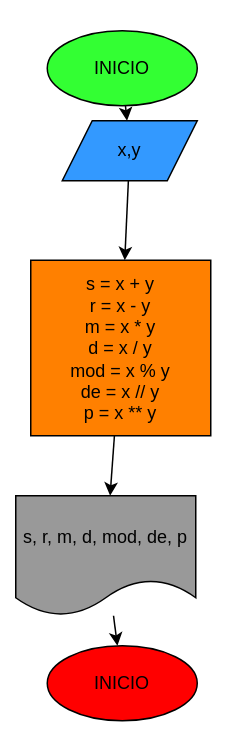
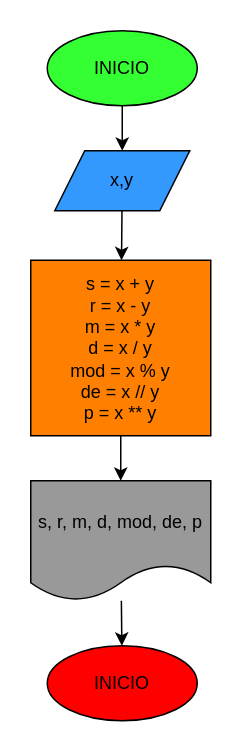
  <mxCell id="0" />
  <mxCell id="1" parent="0" />
  <mxCell id="2" value="" style="edgeStyle=none;html=1;" edge="1" parent="1" source="3" target="5"><mxGeometry relative="1" as="geometry" /></mxCell>
  <mxCell id="3" value="INICIO" style="ellipse;whiteSpace=wrap;html=1;fillColor=#33FF33;" vertex="1" parent="1"><mxGeometry x="31" y="20" width="100" height="50" as="geometry" /></mxCell>
  <mxCell id="4" value="" style="edgeStyle=none;html=1;" edge="1" parent="1" source="5" target="7"><mxGeometry relative="1" as="geometry" /></mxCell>
- <mxCell id="5" value="x,y" style="shape=parallelogram;perimeter=parallelogramPerimeter;whiteSpace=wrap;html=1;fixedSize=1;fillColor=#3399FF;" vertex="1" parent="1"><mxGeometry x="41" y="80" width="90" height="40" as="geometry" /></mxCell>
+ <mxCell id="5" value="x,y" style="shape=parallelogram;perimeter=parallelogramPerimeter;whiteSpace=wrap;html=1;fixedSize=1;fillColor=#3399FF;" vertex="1" parent="1"><mxGeometry x="36" y="100" width="90" height="40" as="geometry" /></mxCell>
  <mxCell id="6" value="" style="edgeStyle=none;html=1;" edge="1" parent="1" source="7" target="9"><mxGeometry relative="1" as="geometry" /></mxCell>
  <mxCell id="7" value="s = x + y&lt;br&gt;r = x - y&lt;br&gt;m = x * y&lt;br&gt;d = x / y&lt;br&gt;mod = x % y&lt;br&gt;de = x // y&lt;br&gt;p = x ** y" style="whiteSpace=wrap;html=1;fillColor=#FF8000;" vertex="1" parent="1"><mxGeometry x="20" y="173" width="120" height="117" as="geometry" /></mxCell>
  <mxCell id="8" style="edgeStyle=none;html=1;" edge="1" parent="1" source="9" target="10"><mxGeometry relative="1" as="geometry" /></mxCell>
- <mxCell id="9" value="s, r, m, d, mod, de, p" style="shape=document;whiteSpace=wrap;html=1;boundedLbl=1;fillColor=#999999;" vertex="1" parent="1"><mxGeometry x="10" y="330" width="120" height="80" as="geometry" /></mxCell>
+ <mxCell id="9" value="s, r, m, d, mod, de, p" style="shape=document;whiteSpace=wrap;html=1;boundedLbl=1;fillColor=#999999;" vertex="1" parent="1"><mxGeometry x="20" y="320" width="120" height="80" as="geometry" /></mxCell>
  <mxCell id="10" value="INICIO" style="ellipse;whiteSpace=wrap;html=1;fillColor=#FF0000;" vertex="1" parent="1"><mxGeometry x="31" y="430" width="100" height="50" as="geometry" /></mxCell>
